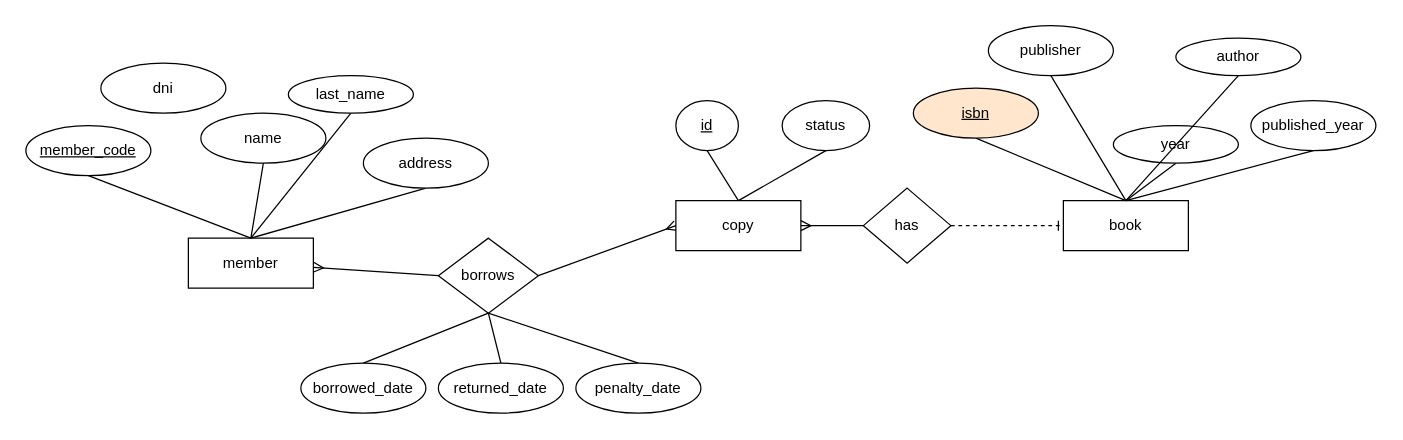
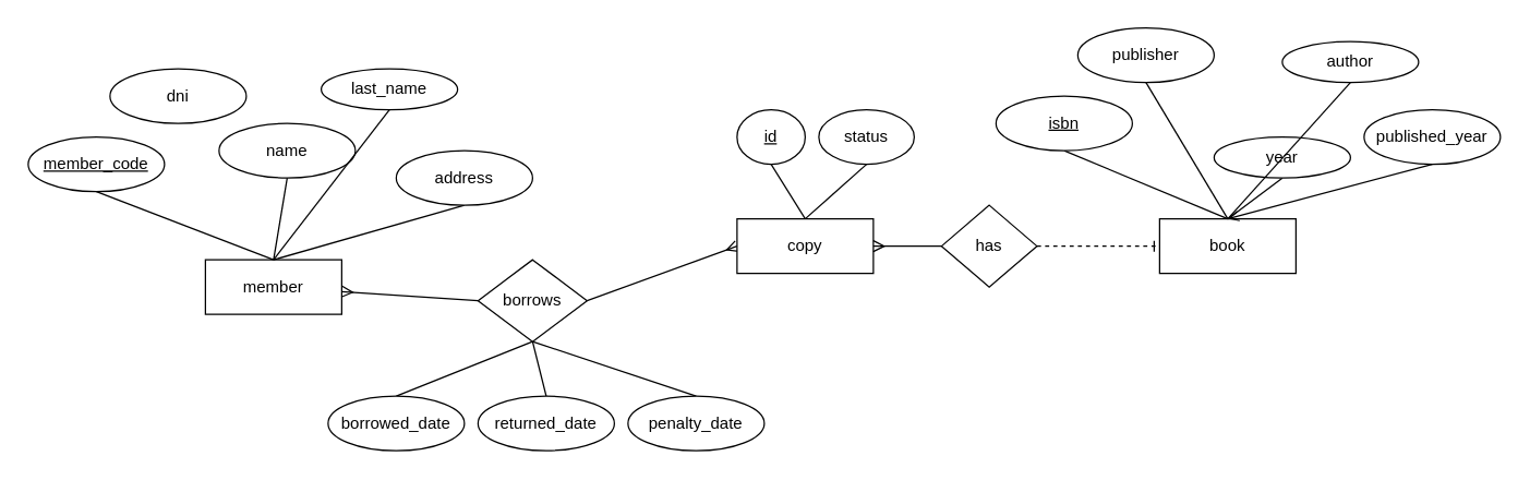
  <mxCell id="0" />
  <mxCell id="1" parent="0" />
  <mxCell id="2" value="member" style="whiteSpace=wrap;html=1;align=center;" vertex="1" parent="1"><mxGeometry x="150" y="190" width="100" height="40" as="geometry" /></mxCell>
  <mxCell id="3" value="book" style="whiteSpace=wrap;html=1;align=center;" vertex="1" parent="1"><mxGeometry x="850" y="160" width="100" height="40" as="geometry" /></mxCell>
  <mxCell id="4" style="rounded=0;orthogonalLoop=1;jettySize=auto;html=1;exitX=0.5;exitY=1;exitDx=0;exitDy=0;entryX=0.5;entryY=0;entryDx=0;entryDy=0;endArrow=none;endFill=0;" edge="1" parent="1" source="5" target="2"><mxGeometry relative="1" as="geometry" /></mxCell>
  <mxCell id="5" value="&lt;u&gt;member_code&lt;/u&gt;" style="ellipse;whiteSpace=wrap;html=1;align=center;" vertex="1" parent="1"><mxGeometry x="20" y="100" width="100" height="40" as="geometry" /></mxCell>
  <mxCell id="6" value="dni" style="ellipse;whiteSpace=wrap;html=1;align=center;" vertex="1" parent="1"><mxGeometry x="80" width="100" height="40" as="geometry" y="50" /></mxCell>
  <mxCell id="7" style="edgeStyle=none;rounded=0;orthogonalLoop=1;jettySize=auto;html=1;exitX=0.5;exitY=1;exitDx=0;exitDy=0;endArrow=none;endFill=0;" edge="1" parent="1" source="8"><mxGeometry relative="1" as="geometry"><mxPoint x="200" y="190" as="targetPoint" /></mxGeometry></mxCell>
  <mxCell id="8" value="name" style="ellipse;whiteSpace=wrap;html=1;align=center;" vertex="1" parent="1"><mxGeometry x="160" y="90" width="100" height="40" as="geometry" /></mxCell>
  <mxCell id="9" style="edgeStyle=none;rounded=0;orthogonalLoop=1;jettySize=auto;html=1;exitX=0.5;exitY=1;exitDx=0;exitDy=0;endArrow=none;endFill=0;" edge="1" parent="1" source="10"><mxGeometry relative="1" as="geometry"><mxPoint x="200" y="190" as="targetPoint" /></mxGeometry></mxCell>
- <mxCell id="10" value="last_name" style="ellipse;whiteSpace=wrap;html=1;align=center;" vertex="1" parent="1"><mxGeometry x="230" y="60" width="100" height="30" as="geometry" /></mxCell>
+ <mxCell id="10" value="last_name" style="ellipse;whiteSpace=wrap;html=1;align=center;" vertex="1" parent="1"><mxGeometry x="235" y="50" width="100" height="30" as="geometry" /></mxCell>
  <mxCell id="11" style="edgeStyle=none;rounded=0;orthogonalLoop=1;jettySize=auto;html=1;exitX=0.5;exitY=1;exitDx=0;exitDy=0;endArrow=none;endFill=0;" edge="1" parent="1" source="12"><mxGeometry relative="1" as="geometry"><mxPoint x="200" y="190" as="targetPoint" /></mxGeometry></mxCell>
  <mxCell id="12" value="address" style="ellipse;whiteSpace=wrap;html=1;align=center;" vertex="1" parent="1"><mxGeometry x="290" y="110" width="100" height="40" as="geometry" /></mxCell>
  <mxCell id="13" style="edgeStyle=none;rounded=0;orthogonalLoop=1;jettySize=auto;html=1;exitX=0.5;exitY=1;exitDx=0;exitDy=0;entryX=0.5;entryY=0;entryDx=0;entryDy=0;endArrow=none;endFill=0;" edge="1" parent="1" source="14" target="3"><mxGeometry relative="1" as="geometry" /></mxCell>
- <mxCell id="14" value="&lt;u&gt;isbn&lt;/u&gt;" style="ellipse;whiteSpace=wrap;html=1;align=center;fillColor=#ffe6cc;" vertex="1" parent="1"><mxGeometry x="730" y="70" width="100" height="40" as="geometry" /></mxCell>
+ <mxCell id="14" value="&lt;u&gt;isbn&lt;/u&gt;" style="ellipse;whiteSpace=wrap;html=1;align=center;" vertex="1" parent="1"><mxGeometry x="730" y="70" width="100" height="40" as="geometry" /></mxCell>
  <mxCell id="15" style="edgeStyle=none;rounded=0;orthogonalLoop=1;jettySize=auto;html=1;exitX=0.5;exitY=1;exitDx=0;exitDy=0;endArrow=none;endFill=0;" edge="1" parent="1" source="16"><mxGeometry relative="1" as="geometry"><mxPoint x="900" y="160" as="targetPoint" /></mxGeometry></mxCell>
  <mxCell id="16" value="publisher" style="ellipse;whiteSpace=wrap;html=1;align=center;" vertex="1" parent="1"><mxGeometry x="790" y="20" width="100" height="40" as="geometry" /></mxCell>
  <mxCell id="17" style="edgeStyle=none;rounded=0;orthogonalLoop=1;jettySize=auto;html=1;exitX=0.5;exitY=1;exitDx=0;exitDy=0;endArrow=none;endFill=0;" edge="1" parent="1" source="18"><mxGeometry relative="1" as="geometry"><mxPoint x="900" y="160" as="targetPoint" /></mxGeometry></mxCell>
  <mxCell id="18" value="year" style="ellipse;whiteSpace=wrap;html=1;align=center;" vertex="1" parent="1"><mxGeometry x="890" y="100" width="100" height="30" as="geometry" /></mxCell>
  <mxCell id="19" style="edgeStyle=none;rounded=0;orthogonalLoop=1;jettySize=auto;html=1;exitX=0.5;exitY=1;exitDx=0;exitDy=0;endArrow=none;endFill=0;" edge="1" parent="1" source="20"><mxGeometry relative="1" as="geometry"><mxPoint x="900" y="160" as="targetPoint" /></mxGeometry></mxCell>
  <mxCell id="20" value="author" style="ellipse;whiteSpace=wrap;html=1;align=center;" vertex="1" parent="1"><mxGeometry x="940" y="30" width="100" height="30" as="geometry" /></mxCell>
- <mxCell id="21" style="edgeStyle=none;rounded=0;orthogonalLoop=1;jettySize=auto;html=1;exitX=0.5;exitY=1;exitDx=0;exitDy=0;entryX=0.5;entryY=0;entryDx=0;entryDy=0;endArrow=none;endFill=0;" edge="1" parent="1" source="22" target="3"><mxGeometry relative="1" as="geometry" /></mxCell>
+ <mxCell id="21" style="edgeStyle=none;rounded=0;orthogonalLoop=1;jettySize=auto;html=1;exitX=0.5;exitY=1;exitDx=0;exitDy=0;entryX=0.5;entryY=0;entryDx=0;entryDy=0;endArrow=open;endFill=0;" edge="1" parent="1" source="22" target="3"><mxGeometry relative="1" as="geometry" /></mxCell>
  <mxCell id="22" value="published_year" style="ellipse;whiteSpace=wrap;html=1;align=center;" vertex="1" parent="1"><mxGeometry x="1000" y="80" width="100" height="40" as="geometry" /></mxCell>
  <mxCell id="23" style="edgeStyle=none;rounded=0;orthogonalLoop=1;jettySize=auto;html=1;entryX=0;entryY=0.5;entryDx=0;entryDy=0;endArrow=ERmany;endFill=0;exitX=1;exitY=0.5;exitDx=0;exitDy=0;" edge="1" parent="1" source="33" target="24"><mxGeometry relative="1" as="geometry"><mxPoint x="480" y="120" as="sourcePoint" /></mxGeometry></mxCell>
  <mxCell id="24" value="copy" style="whiteSpace=wrap;html=1;align=center;" vertex="1" parent="1"><mxGeometry x="540" y="160" width="100" height="40" as="geometry" /></mxCell>
  <mxCell id="25" style="edgeStyle=none;rounded=0;orthogonalLoop=1;jettySize=auto;html=1;exitX=0.5;exitY=1;exitDx=0;exitDy=0;entryX=0.5;entryY=0;entryDx=0;entryDy=0;endArrow=none;endFill=0;" edge="1" parent="1" source="26" target="24"><mxGeometry relative="1" as="geometry" /></mxCell>
  <mxCell id="26" value="&lt;u&gt;id&lt;/u&gt;" style="ellipse;whiteSpace=wrap;html=1;align=center;" vertex="1" parent="1"><mxGeometry x="540" y="80" width="50" height="40" as="geometry" /></mxCell>
  <mxCell id="27" style="edgeStyle=none;rounded=0;orthogonalLoop=1;jettySize=auto;html=1;exitX=0.5;exitY=1;exitDx=0;exitDy=0;endArrow=none;endFill=0;" edge="1" parent="1" source="28"><mxGeometry relative="1" as="geometry"><mxPoint x="590" y="160" as="targetPoint" /></mxGeometry></mxCell>
- <mxCell id="28" value="status" style="ellipse;whiteSpace=wrap;html=1;align=center;" vertex="1" parent="1"><mxGeometry x="625" y="80" width="70" height="40" as="geometry" /></mxCell>
+ <mxCell id="28" value="status" style="ellipse;whiteSpace=wrap;html=1;align=center;" vertex="1" parent="1"><mxGeometry x="600" y="80" width="70" height="40" as="geometry" /></mxCell>
  <mxCell id="29" style="edgeStyle=none;rounded=0;orthogonalLoop=1;jettySize=auto;html=1;exitX=1;exitY=0.5;exitDx=0;exitDy=0;entryX=0;entryY=0.5;entryDx=0;entryDy=0;endArrow=ERone;endFill=0;dashed=1;" edge="1" parent="1" source="31" target="3"><mxGeometry relative="1" as="geometry" /></mxCell>
  <mxCell id="30" style="edgeStyle=none;rounded=0;orthogonalLoop=1;jettySize=auto;html=1;exitX=0;exitY=0.5;exitDx=0;exitDy=0;entryX=1;entryY=0.5;entryDx=0;entryDy=0;endArrow=ERmany;endFill=0;" edge="1" parent="1" source="31" target="24"><mxGeometry relative="1" as="geometry" /></mxCell>
  <mxCell id="31" value="has" style="shape=rhombus;perimeter=rhombusPerimeter;whiteSpace=wrap;html=1;align=center;" vertex="1" parent="1"><mxGeometry x="690" y="150" width="70" height="60" as="geometry" /></mxCell>
  <mxCell id="32" style="edgeStyle=none;rounded=0;orthogonalLoop=1;jettySize=auto;html=1;exitX=0;exitY=0.5;exitDx=0;exitDy=0;endArrow=ERmany;endFill=0;" edge="1" parent="1" source="33" target="2"><mxGeometry relative="1" as="geometry" /></mxCell>
  <mxCell id="33" value="borrows" style="shape=rhombus;perimeter=rhombusPerimeter;whiteSpace=wrap;html=1;align=center;" vertex="1" parent="1"><mxGeometry x="350" y="190" width="80" height="60" as="geometry" /></mxCell>
  <mxCell id="34" style="edgeStyle=none;rounded=0;orthogonalLoop=1;jettySize=auto;html=1;exitX=0.5;exitY=0;exitDx=0;exitDy=0;entryX=0.5;entryY=1;entryDx=0;entryDy=0;endArrow=none;endFill=0;" edge="1" parent="1" source="35" target="33"><mxGeometry relative="1" as="geometry" /></mxCell>
  <mxCell id="35" value="borrowed_date" style="ellipse;whiteSpace=wrap;html=1;align=center;" vertex="1" parent="1"><mxGeometry x="240" y="290" width="100" height="40" as="geometry" /></mxCell>
  <mxCell id="36" style="edgeStyle=none;rounded=0;orthogonalLoop=1;jettySize=auto;html=1;exitX=0.5;exitY=0;exitDx=0;exitDy=0;endArrow=none;endFill=0;" edge="1" parent="1" source="37"><mxGeometry relative="1" as="geometry"><mxPoint x="390" y="250" as="targetPoint" /></mxGeometry></mxCell>
  <mxCell id="37" value="returned_date" style="ellipse;whiteSpace=wrap;html=1;align=center;" vertex="1" parent="1"><mxGeometry x="350" y="290" width="100" height="40" as="geometry" /></mxCell>
  <mxCell id="38" style="edgeStyle=none;rounded=0;orthogonalLoop=1;jettySize=auto;html=1;exitX=0.5;exitY=0;exitDx=0;exitDy=0;endArrow=none;endFill=0;" edge="1" parent="1" source="39"><mxGeometry relative="1" as="geometry"><mxPoint x="390" y="250" as="targetPoint" /></mxGeometry></mxCell>
  <mxCell id="39" value="penalty_date" style="ellipse;whiteSpace=wrap;html=1;align=center;" vertex="1" parent="1"><mxGeometry x="460" y="290" width="100" height="40" as="geometry" /></mxCell>
